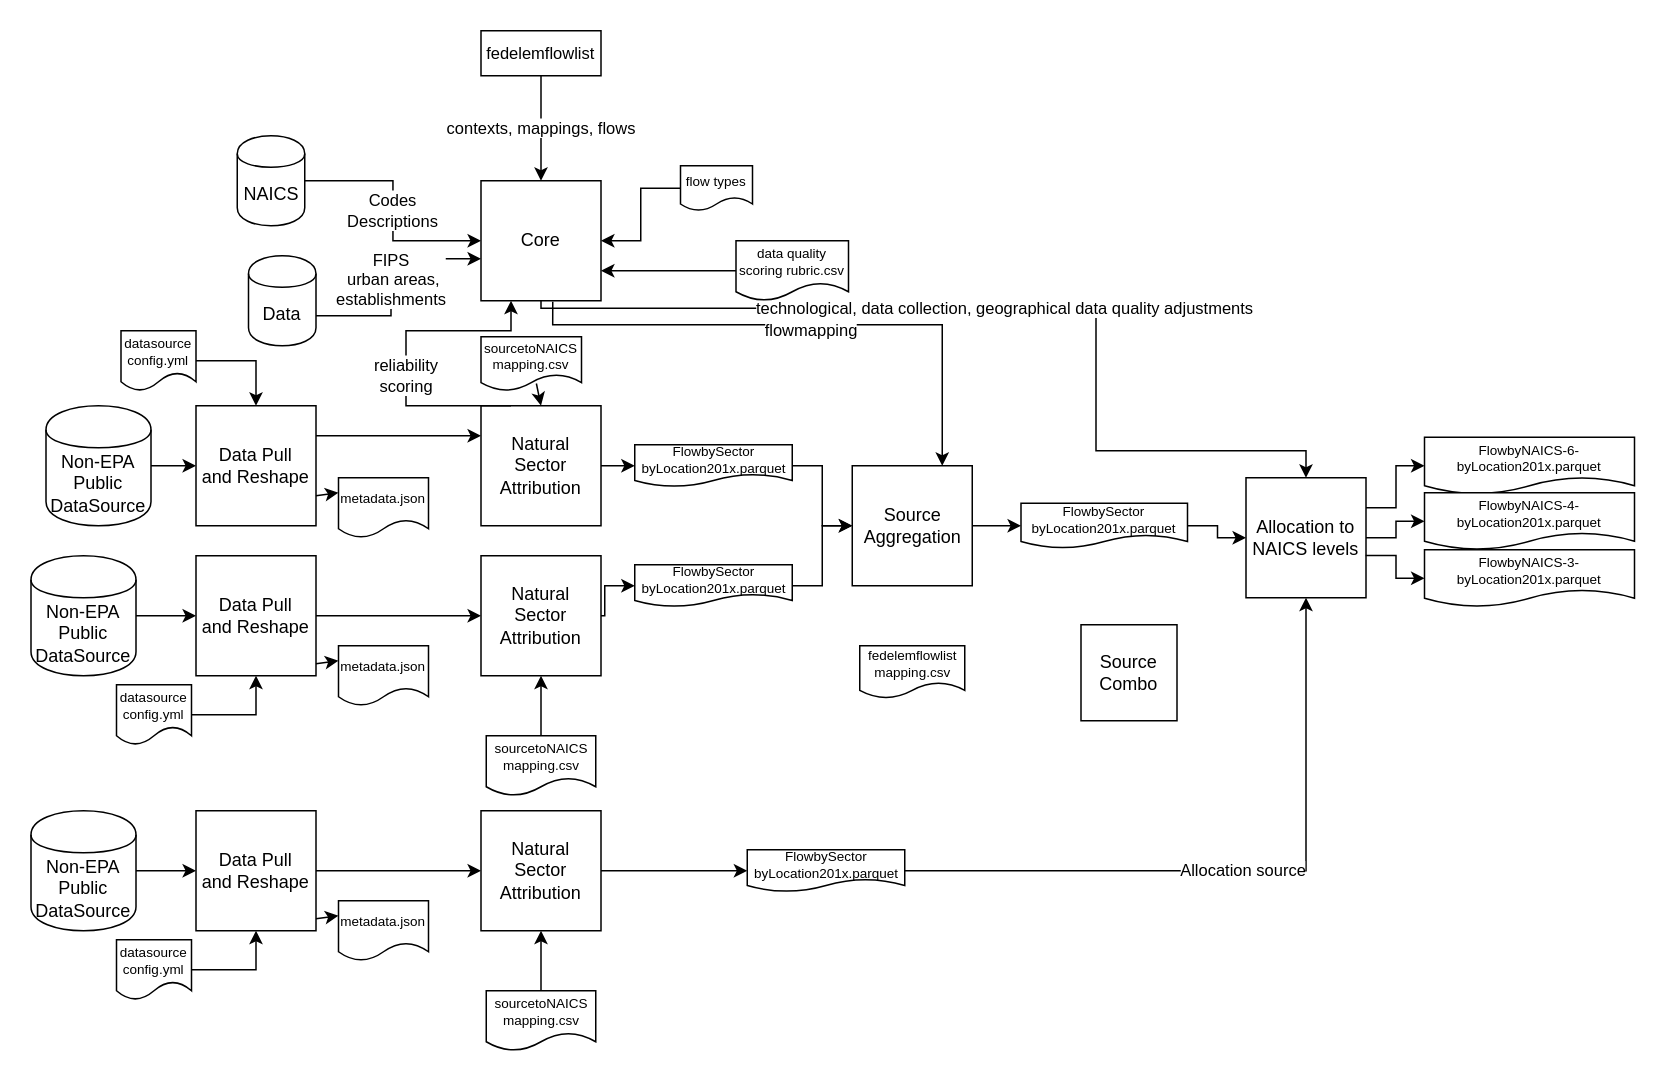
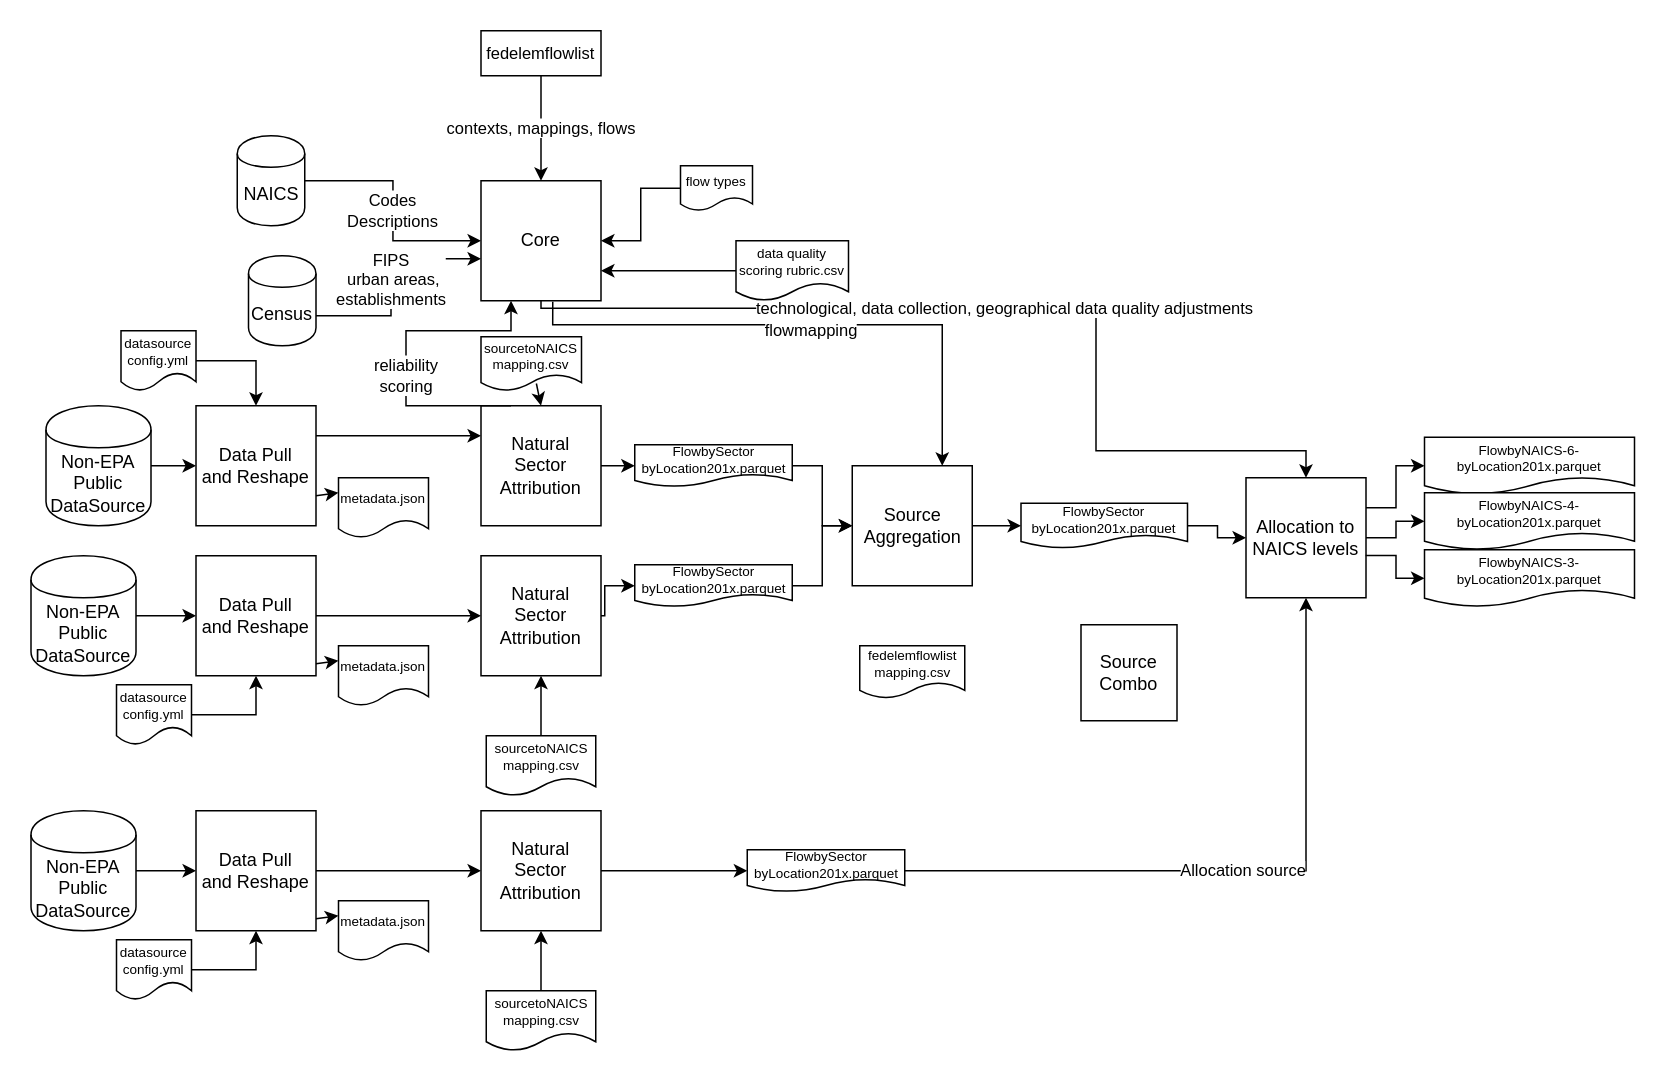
  <mxCell id="0" />
  <mxCell id="1" parent="0" />
  <mxCell id="2" value="" style="edgeStyle=orthogonalEdgeStyle;rounded=0;orthogonalLoop=1;jettySize=auto;html=1;entryX=0;entryY=0.5;entryDx=0;entryDy=0;" parent="1" source="3" target="4" edge="1"><mxGeometry relative="1" as="geometry"><mxPoint x="180" y="310" as="targetPoint" /></mxGeometry></mxCell>
  <mxCell id="3" value="Non-EPA Public DataSource" style="shape=cylinder;whiteSpace=wrap;html=1;boundedLbl=1;backgroundOutline=1;" parent="1" vertex="1"><mxGeometry x="30" y="270" width="70" height="80" as="geometry" /></mxCell>
  <mxCell id="4" value="Data Pull&lt;br&gt;and Reshape" style="whiteSpace=wrap;html=1;aspect=fixed;" parent="1" vertex="1"><mxGeometry x="130" y="270" width="80" height="80" as="geometry" /></mxCell>
  <mxCell id="5" value="" style="endArrow=classic;html=1;exitX=1;exitY=0.25;exitDx=0;exitDy=0;entryX=0;entryY=0.25;entryDx=0;entryDy=0;" parent="1" source="4" target="10" edge="1"><mxGeometry width="50" height="50" relative="1" as="geometry"><mxPoint x="200" y="321" as="sourcePoint" /><mxPoint x="250" y="291" as="targetPoint" /></mxGeometry></mxCell>
  <mxCell id="6" value="" style="endArrow=classic;html=1;exitX=1;exitY=0.75;exitDx=0;exitDy=0;entryX=0;entryY=0.25;entryDx=0;entryDy=0;" parent="1" source="4" target="7" edge="1"><mxGeometry width="50" height="50" relative="1" as="geometry"><mxPoint x="210" y="331" as="sourcePoint" /><mxPoint x="250" y="331" as="targetPoint" /></mxGeometry></mxCell>
  <mxCell id="7" value="metadata.json" style="shape=document;whiteSpace=wrap;html=1;boundedLbl=1;fontSize=9;" parent="1" vertex="1"><mxGeometry x="225" y="318" width="60" height="40" as="geometry" /></mxCell>
  <mxCell id="8" value="sourcetoNAICS&lt;br&gt;mapping.csv" style="shape=document;whiteSpace=wrap;html=1;boundedLbl=1;fontSize=9;" parent="1" vertex="1"><mxGeometry x="320" y="224" width="67" height="36" as="geometry" /></mxCell>
  <mxCell id="9" value="" style="edgeStyle=orthogonalEdgeStyle;rounded=0;orthogonalLoop=1;jettySize=auto;html=1;fontSize=11;" parent="1" source="10" target="42" edge="1"><mxGeometry relative="1" as="geometry" /></mxCell>
  <mxCell id="10" value="Natural&lt;br&gt;Sector&lt;br&gt;Attribution" style="whiteSpace=wrap;html=1;aspect=fixed;" parent="1" vertex="1"><mxGeometry x="320" y="270" width="80" height="80" as="geometry" /></mxCell>
  <mxCell id="11" value="" style="edgeStyle=orthogonalEdgeStyle;rounded=0;orthogonalLoop=1;jettySize=auto;html=1;entryX=0.5;entryY=0;entryDx=0;entryDy=0;exitX=1;exitY=0.5;exitDx=0;exitDy=0;" edge="1" parent="1" source="12" target="4"><mxGeometry relative="1" as="geometry" /></mxCell>
  <mxCell id="12" value="datasource&lt;br&gt;config.yml" style="shape=document;whiteSpace=wrap;html=1;boundedLbl=1;fontSize=9;" parent="1" vertex="1"><mxGeometry x="80" y="220" width="50" height="40" as="geometry" /></mxCell>
  <mxCell id="13" value="" style="edgeStyle=orthogonalEdgeStyle;rounded=0;orthogonalLoop=1;jettySize=auto;html=1;" edge="1" parent="1" source="14" target="28"><mxGeometry relative="1" as="geometry" /></mxCell>
  <mxCell id="14" value="FlowbySector&lt;br&gt;byLocation201x.parquet" style="shape=document;whiteSpace=wrap;html=1;boundedLbl=1;fontSize=9;" parent="1" vertex="1"><mxGeometry x="680" y="335" width="111" height="30" as="geometry" /></mxCell>
  <mxCell id="15" value="reliability&lt;br&gt;scoring" style="edgeStyle=orthogonalEdgeStyle;rounded=0;orthogonalLoop=1;jettySize=auto;html=1;startArrow=classic;startFill=1;endArrow=none;endFill=0;fontSize=11;entryX=0.25;entryY=0;entryDx=0;entryDy=0;exitX=0.25;exitY=1;exitDx=0;exitDy=0;" parent="1" source="16" target="10" edge="1"><mxGeometry x="0.143" relative="1" as="geometry"><Array as="points"><mxPoint x="340" y="220" /><mxPoint x="270" y="220" /><mxPoint x="270" y="270" /></Array><mxPoint as="offset" /></mxGeometry></mxCell>
  <mxCell id="16" value="Core" style="whiteSpace=wrap;html=1;aspect=fixed;" parent="1" vertex="1"><mxGeometry x="320" y="120" width="80" height="80" as="geometry" /></mxCell>
  <mxCell id="17" value="Codes&lt;br&gt;Descriptions" style="edgeStyle=orthogonalEdgeStyle;rounded=0;orthogonalLoop=1;jettySize=auto;html=1;fontSize=11;" parent="1" source="18" target="16" edge="1"><mxGeometry relative="1" as="geometry" /></mxCell>
  <mxCell id="18" value="NAICS" style="shape=cylinder;whiteSpace=wrap;html=1;boundedLbl=1;backgroundOutline=1;" parent="1" vertex="1"><mxGeometry x="157.5" y="90" width="45" height="60" as="geometry" /></mxCell>
  <mxCell id="19" value="contexts, mappings, flows" style="edgeStyle=orthogonalEdgeStyle;rounded=0;orthogonalLoop=1;jettySize=auto;html=1;fontSize=11;" parent="1" source="20" target="16" edge="1"><mxGeometry relative="1" as="geometry" /></mxCell>
  <mxCell id="20" value="fedelemflowlist" style="rounded=0;whiteSpace=wrap;html=1;fontSize=11;" parent="1" vertex="1"><mxGeometry x="320" y="20" width="80" height="30" as="geometry" /></mxCell>
  <mxCell id="21" value="technological, data collection, geographical data quality adjustments" style="edgeStyle=orthogonalEdgeStyle;rounded=0;orthogonalLoop=1;jettySize=auto;html=1;fontSize=11;exitX=0.5;exitY=0;exitDx=0;exitDy=0;startArrow=classic;startFill=1;endArrow=none;endFill=0;" parent="1" source="28" target="16" edge="1"><mxGeometry relative="1" as="geometry"><Array as="points"><mxPoint x="870" y="300" /><mxPoint x="730" y="300" /><mxPoint x="730" y="205" /><mxPoint x="360" y="205" /></Array><mxPoint as="offset" /></mxGeometry></mxCell>
  <mxCell id="22" value="" style="edgeStyle=orthogonalEdgeStyle;rounded=0;orthogonalLoop=1;jettySize=auto;html=1;" edge="1" parent="1" source="23" target="16"><mxGeometry relative="1" as="geometry" /></mxCell>
  <mxCell id="23" value="flow types" style="shape=document;whiteSpace=wrap;html=1;boundedLbl=1;fontSize=9;" parent="1" vertex="1"><mxGeometry x="453" y="110" width="48" height="30" as="geometry" /></mxCell>
  <mxCell id="24" value="FIPS&lt;br&gt;&amp;nbsp;urban areas,&lt;br&gt;establishments" style="edgeStyle=orthogonalEdgeStyle;rounded=0;orthogonalLoop=1;jettySize=auto;html=1;fontSize=11;" parent="1" source="25" edge="1"><mxGeometry relative="1" as="geometry"><mxPoint x="320" y="172" as="targetPoint" /><Array as="points"><mxPoint x="260" y="210" /><mxPoint x="260" y="172" /></Array></mxGeometry></mxCell>
- <mxCell id="25" value="Data" style="shape=cylinder;whiteSpace=wrap;html=1;boundedLbl=1;backgroundOutline=1;" parent="1" vertex="1"><mxGeometry x="165" y="170" width="45" height="60" as="geometry" /></mxCell>
+ <mxCell id="25" value="Census" style="shape=cylinder;whiteSpace=wrap;html=1;boundedLbl=1;backgroundOutline=1;" parent="1" vertex="1"><mxGeometry x="165" y="170" width="45" height="60" as="geometry" /></mxCell>
  <mxCell id="26" value="fedelemflowlist&lt;br&gt;mapping.csv" style="shape=document;whiteSpace=wrap;html=1;boundedLbl=1;fontSize=9;" parent="1" vertex="1"><mxGeometry x="572.5" y="430" width="70" height="35" as="geometry" /></mxCell>
  <mxCell id="27" value="" style="edgeStyle=orthogonalEdgeStyle;rounded=0;orthogonalLoop=1;jettySize=auto;html=1;" edge="1" parent="1" source="28" target="53"><mxGeometry relative="1" as="geometry" /></mxCell>
  <mxCell id="28" value="Allocation to NAICS levels" style="whiteSpace=wrap;html=1;aspect=fixed;" parent="1" vertex="1"><mxGeometry x="830" y="318" width="80" height="80" as="geometry" /></mxCell>
  <mxCell id="29" value="FlowbyNAICS-6-byLocation201x.parquet" style="shape=document;whiteSpace=wrap;html=1;boundedLbl=1;fontSize=9;" parent="1" vertex="1"><mxGeometry x="949" y="291" width="140" height="38" as="geometry" /></mxCell>
  <mxCell id="30" value="" style="edgeStyle=orthogonalEdgeStyle;rounded=0;orthogonalLoop=1;jettySize=auto;html=1;fontSize=11;entryX=0;entryY=0.5;entryDx=0;entryDy=0;" parent="1" source="31" target="33" edge="1"><mxGeometry relative="1" as="geometry" /></mxCell>
  <mxCell id="31" value="Non-EPA Public DataSource" style="shape=cylinder;whiteSpace=wrap;html=1;boundedLbl=1;backgroundOutline=1;" parent="1" vertex="1"><mxGeometry x="20" y="370" width="70" height="80" as="geometry" /></mxCell>
  <mxCell id="32" value="" style="edgeStyle=orthogonalEdgeStyle;rounded=0;orthogonalLoop=1;jettySize=auto;html=1;fontSize=11;entryX=0;entryY=0.5;entryDx=0;entryDy=0;" parent="1" source="33" target="36" edge="1"><mxGeometry relative="1" as="geometry"><mxPoint x="290" y="410" as="targetPoint" /></mxGeometry></mxCell>
  <mxCell id="33" value="Data Pull&lt;br&gt;and Reshape" style="whiteSpace=wrap;html=1;aspect=fixed;" parent="1" vertex="1"><mxGeometry x="130" y="370" width="80" height="80" as="geometry" /></mxCell>
  <mxCell id="34" value="" style="edgeStyle=orthogonalEdgeStyle;rounded=0;orthogonalLoop=1;jettySize=auto;html=1;fontSize=11;" parent="1" source="35" target="14" edge="1"><mxGeometry relative="1" as="geometry" /></mxCell>
  <mxCell id="35" value="Source&lt;br&gt;Aggregation" style="whiteSpace=wrap;html=1;aspect=fixed;" parent="1" vertex="1"><mxGeometry x="567.5" y="310" width="80" height="80" as="geometry" /></mxCell>
  <mxCell id="36" value="Natural&lt;br&gt;Sector&lt;br&gt;Attribution" style="whiteSpace=wrap;html=1;aspect=fixed;" parent="1" vertex="1"><mxGeometry x="320" y="370" width="80" height="80" as="geometry" /></mxCell>
  <mxCell id="37" value="" style="endArrow=classic;html=1;exitX=1;exitY=0.75;exitDx=0;exitDy=0;entryX=0;entryY=0.25;entryDx=0;entryDy=0;" parent="1" target="38" edge="1"><mxGeometry width="50" height="50" relative="1" as="geometry"><mxPoint x="210" y="442" as="sourcePoint" /><mxPoint x="250" y="443" as="targetPoint" /></mxGeometry></mxCell>
  <mxCell id="38" value="metadata.json" style="shape=document;whiteSpace=wrap;html=1;boundedLbl=1;fontSize=9;" parent="1" vertex="1"><mxGeometry x="225" y="430" width="60" height="40" as="geometry" /></mxCell>
  <mxCell id="39" value="" style="edgeStyle=orthogonalEdgeStyle;rounded=0;orthogonalLoop=1;jettySize=auto;html=1;fontSize=11;entryX=1;entryY=0.75;entryDx=0;entryDy=0;" parent="1" source="40" target="16" edge="1"><mxGeometry relative="1" as="geometry"><mxPoint x="522.5" y="180" as="targetPoint" /></mxGeometry></mxCell>
  <mxCell id="40" value="data quality scoring rubric.csv" style="shape=document;whiteSpace=wrap;html=1;boundedLbl=1;fontSize=9;" parent="1" vertex="1"><mxGeometry x="490" y="160" width="75" height="40" as="geometry" /></mxCell>
  <mxCell id="41" value="" style="edgeStyle=orthogonalEdgeStyle;rounded=0;orthogonalLoop=1;jettySize=auto;html=1;fontSize=11;" parent="1" source="42" target="35" edge="1"><mxGeometry relative="1" as="geometry" /></mxCell>
  <mxCell id="42" value="FlowbySector&lt;br&gt;byLocation201x.parquet" style="shape=document;whiteSpace=wrap;html=1;boundedLbl=1;fontSize=9;" parent="1" vertex="1"><mxGeometry x="422.5" y="296" width="105" height="28" as="geometry" /></mxCell>
  <mxCell id="43" value="" style="edgeStyle=orthogonalEdgeStyle;rounded=0;orthogonalLoop=1;jettySize=auto;html=1;fontSize=11;startArrow=classic;startFill=1;endArrow=none;endFill=0;" parent="1" source="45" target="36" edge="1"><mxGeometry relative="1" as="geometry" /></mxCell>
  <mxCell id="44" value="" style="edgeStyle=orthogonalEdgeStyle;rounded=0;orthogonalLoop=1;jettySize=auto;html=1;fontSize=11;" parent="1" source="45" target="35" edge="1"><mxGeometry relative="1" as="geometry" /></mxCell>
  <mxCell id="45" value="FlowbySector&lt;br&gt;byLocation201x.parquet" style="shape=document;whiteSpace=wrap;html=1;boundedLbl=1;fontSize=9;" parent="1" vertex="1"><mxGeometry x="422.5" y="376" width="105" height="28" as="geometry" /></mxCell>
  <mxCell id="46" value="sourcetoNAICS&lt;br&gt;mapping.csv" style="shape=document;whiteSpace=wrap;html=1;boundedLbl=1;fontSize=9;" parent="1" vertex="1"><mxGeometry x="323.5" y="490" width="73" height="40" as="geometry" /></mxCell>
  <mxCell id="47" value="" style="endArrow=classic;html=1;fontSize=11;entryX=0.5;entryY=1;entryDx=0;entryDy=0;exitX=0.5;exitY=0;exitDx=0;exitDy=0;" parent="1" source="46" target="36" edge="1"><mxGeometry width="50" height="50" relative="1" as="geometry"><mxPoint x="20" y="610" as="sourcePoint" /><mxPoint x="70" y="560" as="targetPoint" /></mxGeometry></mxCell>
  <mxCell id="48" value="" style="edgeStyle=orthogonalEdgeStyle;rounded=0;orthogonalLoop=1;jettySize=auto;html=1;entryX=0.5;entryY=1;entryDx=0;entryDy=0;" edge="1" parent="1" source="49" target="33"><mxGeometry relative="1" as="geometry"><mxPoint x="125" y="430" as="targetPoint" /></mxGeometry></mxCell>
  <mxCell id="49" value="datasource&lt;br&gt;config.yml" style="shape=document;whiteSpace=wrap;html=1;boundedLbl=1;fontSize=9;" parent="1" vertex="1"><mxGeometry x="77" y="456" width="50" height="40" as="geometry" /></mxCell>
  <mxCell id="50" value="flowmapping" style="edgeStyle=orthogonalEdgeStyle;rounded=0;orthogonalLoop=1;jettySize=auto;html=1;fontSize=11;exitX=0.75;exitY=0;exitDx=0;exitDy=0;startArrow=classic;startFill=1;endArrow=none;endFill=0;entryX=0.598;entryY=1.008;entryDx=0;entryDy=0;entryPerimeter=0;" parent="1" source="35" target="16" edge="1"><mxGeometry x="-0.014" y="4" relative="1" as="geometry"><mxPoint x="740" y="320" as="sourcePoint" /><mxPoint x="370" y="210" as="targetPoint" /><Array as="points"><mxPoint x="628" y="216" /><mxPoint x="368" y="216" /></Array><mxPoint as="offset" /></mxGeometry></mxCell>
  <mxCell id="51" value="" style="endArrow=classic;html=1;fontSize=11;exitX=0.551;exitY=0.866;exitDx=0;exitDy=0;exitPerimeter=0;entryX=0.5;entryY=0;entryDx=0;entryDy=0;" parent="1" source="8" target="10" edge="1"><mxGeometry width="50" height="50" relative="1" as="geometry"><mxPoint x="350" y="290" as="sourcePoint" /><mxPoint x="400" y="240" as="targetPoint" /></mxGeometry></mxCell>
  <mxCell id="52" value="FlowbyNAICS-3-byLocation201x.parquet" style="shape=document;whiteSpace=wrap;html=1;boundedLbl=1;fontSize=9;" vertex="1" parent="1"><mxGeometry x="949" y="366" width="140" height="38" as="geometry" /></mxCell>
  <mxCell id="53" value="FlowbyNAICS-4-byLocation201x.parquet" style="shape=document;whiteSpace=wrap;html=1;boundedLbl=1;fontSize=9;" vertex="1" parent="1"><mxGeometry x="949" y="328" width="140" height="38" as="geometry" /></mxCell>
  <mxCell id="54" value="" style="edgeStyle=orthogonalEdgeStyle;rounded=0;orthogonalLoop=1;jettySize=auto;html=1;exitX=0.997;exitY=0.647;exitDx=0;exitDy=0;exitPerimeter=0;entryX=0;entryY=0.5;entryDx=0;entryDy=0;" edge="1" parent="1" source="28" target="52"><mxGeometry relative="1" as="geometry"><mxPoint x="920" y="368" as="sourcePoint" /><mxPoint x="959" y="357" as="targetPoint" /></mxGeometry></mxCell>
  <mxCell id="55" value="" style="edgeStyle=orthogonalEdgeStyle;rounded=0;orthogonalLoop=1;jettySize=auto;html=1;exitX=1;exitY=0.25;exitDx=0;exitDy=0;entryX=0;entryY=0.5;entryDx=0;entryDy=0;" edge="1" parent="1" source="28" target="29"><mxGeometry relative="1" as="geometry"><mxPoint x="920" y="380" as="sourcePoint" /><mxPoint x="959" y="395" as="targetPoint" /></mxGeometry></mxCell>
  <mxCell id="56" value="" style="edgeStyle=orthogonalEdgeStyle;rounded=0;orthogonalLoop=1;jettySize=auto;html=1;fontSize=11;entryX=0;entryY=0.5;entryDx=0;entryDy=0;" edge="1" parent="1" source="57" target="59"><mxGeometry relative="1" as="geometry" /></mxCell>
  <mxCell id="57" value="Non-EPA Public DataSource" style="shape=cylinder;whiteSpace=wrap;html=1;boundedLbl=1;backgroundOutline=1;" vertex="1" parent="1"><mxGeometry x="20" y="540" width="70" height="80" as="geometry" /></mxCell>
  <mxCell id="58" value="" style="edgeStyle=orthogonalEdgeStyle;rounded=0;orthogonalLoop=1;jettySize=auto;html=1;fontSize=11;entryX=0;entryY=0.5;entryDx=0;entryDy=0;" edge="1" parent="1" source="59" target="60"><mxGeometry relative="1" as="geometry"><mxPoint x="290" y="580" as="targetPoint" /></mxGeometry></mxCell>
  <mxCell id="59" value="Data Pull&lt;br&gt;and Reshape" style="whiteSpace=wrap;html=1;aspect=fixed;" vertex="1" parent="1"><mxGeometry x="130" y="540" width="80" height="80" as="geometry" /></mxCell>
  <mxCell id="60" value="Natural&lt;br&gt;Sector&lt;br&gt;Attribution" style="whiteSpace=wrap;html=1;aspect=fixed;" vertex="1" parent="1"><mxGeometry x="320" y="540" width="80" height="80" as="geometry" /></mxCell>
  <mxCell id="61" value="" style="endArrow=classic;html=1;exitX=1;exitY=0.75;exitDx=0;exitDy=0;entryX=0;entryY=0.25;entryDx=0;entryDy=0;" edge="1" parent="1" target="62"><mxGeometry width="50" height="50" relative="1" as="geometry"><mxPoint x="210" y="612" as="sourcePoint" /><mxPoint x="250" y="613" as="targetPoint" /></mxGeometry></mxCell>
  <mxCell id="62" value="metadata.json" style="shape=document;whiteSpace=wrap;html=1;boundedLbl=1;fontSize=9;" vertex="1" parent="1"><mxGeometry x="225" y="600" width="60" height="40" as="geometry" /></mxCell>
  <mxCell id="63" value="" style="edgeStyle=orthogonalEdgeStyle;rounded=0;orthogonalLoop=1;jettySize=auto;html=1;fontSize=11;startArrow=classic;startFill=1;endArrow=none;endFill=0;" edge="1" parent="1" source="65" target="60"><mxGeometry relative="1" as="geometry" /></mxCell>
  <mxCell id="64" value="Allocation source" style="edgeStyle=orthogonalEdgeStyle;rounded=0;orthogonalLoop=1;jettySize=auto;html=1;entryX=0.5;entryY=1;entryDx=0;entryDy=0;" edge="1" parent="1" source="65" target="28"><mxGeometry relative="1" as="geometry"><mxPoint x="607.5" y="560" as="targetPoint" /></mxGeometry></mxCell>
  <mxCell id="65" value="FlowbySector&lt;br&gt;byLocation201x.parquet" style="shape=document;whiteSpace=wrap;html=1;boundedLbl=1;fontSize=9;" vertex="1" parent="1"><mxGeometry x="497.5" y="566" width="105" height="28" as="geometry" /></mxCell>
  <mxCell id="66" value="sourcetoNAICS&lt;br&gt;mapping.csv" style="shape=document;whiteSpace=wrap;html=1;boundedLbl=1;fontSize=9;" vertex="1" parent="1"><mxGeometry x="323.5" y="660" width="73" height="40" as="geometry" /></mxCell>
  <mxCell id="67" value="" style="endArrow=classic;html=1;fontSize=11;entryX=0.5;entryY=1;entryDx=0;entryDy=0;exitX=0.5;exitY=0;exitDx=0;exitDy=0;" edge="1" parent="1" source="66" target="60"><mxGeometry width="50" height="50" relative="1" as="geometry"><mxPoint x="20" y="780" as="sourcePoint" /><mxPoint x="70" y="730" as="targetPoint" /></mxGeometry></mxCell>
  <mxCell id="68" value="" style="edgeStyle=orthogonalEdgeStyle;rounded=0;orthogonalLoop=1;jettySize=auto;html=1;entryX=0.5;entryY=1;entryDx=0;entryDy=0;" edge="1" parent="1" source="69" target="59"><mxGeometry relative="1" as="geometry"><mxPoint x="125" y="600" as="targetPoint" /></mxGeometry></mxCell>
  <mxCell id="69" value="datasource&lt;br&gt;config.yml" style="shape=document;whiteSpace=wrap;html=1;boundedLbl=1;fontSize=9;" vertex="1" parent="1"><mxGeometry x="77" y="626" width="50" height="40" as="geometry" /></mxCell>
  <mxCell id="70" value="Source&lt;br&gt;Combo" style="whiteSpace=wrap;html=1;aspect=fixed;" vertex="1" parent="1"><mxGeometry x="720" y="416" width="64" height="64" as="geometry" /></mxCell>
